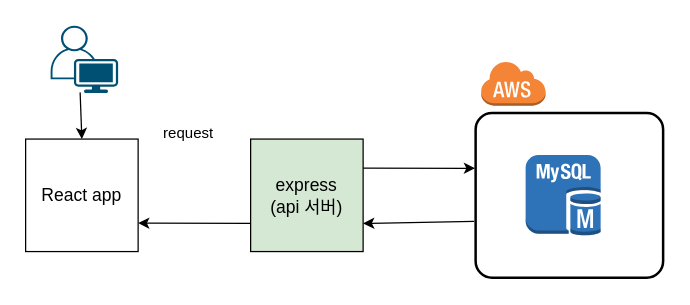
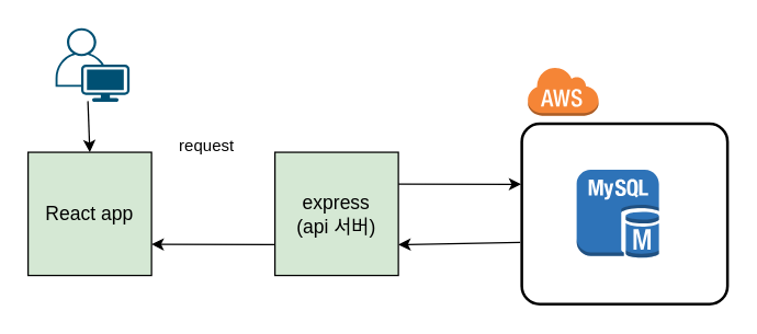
  <mxCell id="0" />
  <mxCell id="1" parent="0" />
- <mxCell id="2" value="&lt;font style=&quot;font-size: 14px&quot;&gt;React app&lt;/font&gt;" style="whiteSpace=wrap;html=1;aspect=fixed;" vertex="1" parent="1"><mxGeometry x="20" y="110.75" width="90" height="90" as="geometry" /></mxCell>
+ <mxCell id="2" value="&lt;font style=&quot;font-size: 14px&quot;&gt;React app&lt;/font&gt;" style="whiteSpace=wrap;html=1;aspect=fixed;fillColor=#d5e8d4;" vertex="1" parent="1"><mxGeometry x="20" y="110.75" width="90" height="90" as="geometry" /></mxCell>
  <mxCell id="3" value="&lt;font style=&quot;font-size: 14px&quot;&gt;express&lt;br&gt;(api 서버)&lt;br&gt;&lt;/font&gt;" style="whiteSpace=wrap;html=1;aspect=fixed;fillColor=#d5e8d4;" vertex="1" parent="1"><mxGeometry x="200" y="110.75" width="90" height="90" as="geometry" /></mxCell>
  <mxCell id="4" value="" style="rounded=1;arcSize=10;dashed=0;fillColor=none;gradientColor=none;strokeWidth=2;" vertex="1" parent="1"><mxGeometry x="380" y="89.88" width="150" height="131.75" as="geometry" /></mxCell>
  <mxCell id="5" value="" style="dashed=0;html=1;shape=mxgraph.aws3.cloud;fillColor=#F58536;gradientColor=none;dashed=0;" vertex="1" parent="1"><mxGeometry x="384" y="48" width="52" height="36" as="geometry" /></mxCell>
  <mxCell id="6" value="" style="outlineConnect=0;dashed=0;verticalLabelPosition=bottom;verticalAlign=top;align=center;html=1;shape=mxgraph.aws3.mysql_db_instance;fillColor=#2E73B8;gradientColor=none;" vertex="1" parent="1"><mxGeometry x="420" y="123.5" width="60" height="64.5" as="geometry" /></mxCell>
  <mxCell id="7" value="" style="points=[[0.35,0,0],[0.98,0.51,0],[1,0.71,0],[0.67,1,0],[0,0.795,0],[0,0.65,0]];verticalLabelPosition=bottom;html=1;verticalAlign=top;aspect=fixed;align=center;pointerEvents=1;shape=mxgraph.cisco19.user;fillColor=#005073;strokeColor=none;" vertex="1" parent="1"><mxGeometry x="40" y="20" width="54" height="54" as="geometry" /></mxCell>
  <mxCell id="8" value="" style="endArrow=classic;html=1;exitX=0.437;exitY=0.989;exitDx=0;exitDy=0;exitPerimeter=0;entryX=0.5;entryY=0;entryDx=0;entryDy=0;" edge="1" parent="1" source="7" target="2"><mxGeometry width="50" height="50" relative="1" as="geometry"><mxPoint x="230" y="168" as="sourcePoint" /><mxPoint x="65" y="111" as="targetPoint" /></mxGeometry></mxCell>
  <mxCell id="9" value="" style="endArrow=classic;html=1;" edge="1" parent="1"><mxGeometry width="50" height="50" relative="1" as="geometry"><mxPoint x="200" y="178.25" as="sourcePoint" /><mxPoint x="110" y="178" as="targetPoint" /></mxGeometry></mxCell>
  <mxCell id="10" value="request" style="text;html=1;align=center;verticalAlign=middle;resizable=0;points=[];autosize=1;strokeColor=none;" vertex="1" parent="1"><mxGeometry x="120" y="95.75" width="60" height="20" as="geometry" /></mxCell>
  <mxCell id="11" value="" style="endArrow=classic;html=1;entryX=-0.003;entryY=0.336;entryDx=0;entryDy=0;entryPerimeter=0;" edge="1" parent="1" target="4"><mxGeometry width="50" height="50" relative="1" as="geometry"><mxPoint x="290" y="134" as="sourcePoint" /><mxPoint x="340" y="84" as="targetPoint" /></mxGeometry></mxCell>
  <mxCell id="12" value="" style="endArrow=classic;html=1;entryX=1;entryY=0.75;entryDx=0;entryDy=0;exitX=-0.008;exitY=0.658;exitDx=0;exitDy=0;exitPerimeter=0;" edge="1" parent="1" source="4" target="3"><mxGeometry width="50" height="50" relative="1" as="geometry"><mxPoint x="320" y="250.75" as="sourcePoint" /><mxPoint x="370" y="200.75" as="targetPoint" /></mxGeometry></mxCell>
